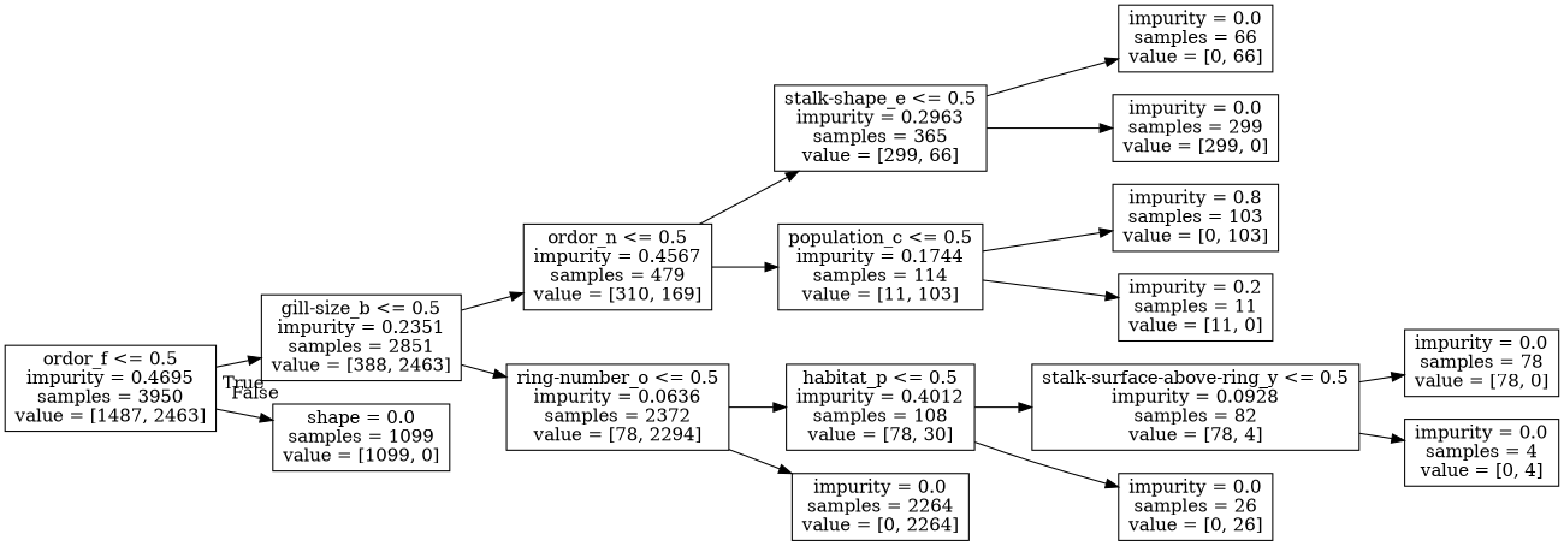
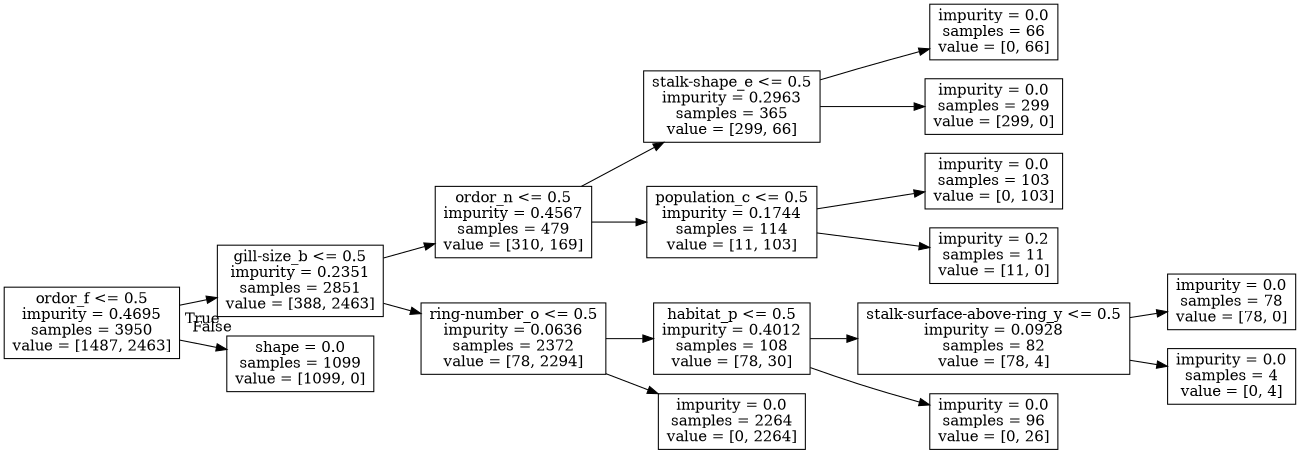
  digraph {
    rankdir=LR
    node [shape=box]
    n1 [label="ordor_f <= 0.5\nimpurity = 0.4695\nsamples = 3950\nvalue = [1487, 2463]"]
    n2 [label="gill-size_b <= 0.5\nimpurity = 0.2351\nsamples = 2851\nvalue = [388, 2463]"]
    n3 [label="shape = 0.0\nsamples = 1099\nvalue = [1099, 0]"]
    n4 [label="ordor_n <= 0.5\nimpurity = 0.4567\nsamples = 479\nvalue = [310, 169]"]
    n5 [label="ring-number_o <= 0.5\nimpurity = 0.0636\nsamples = 2372\nvalue = [78, 2294]"]
    n6 [label="stalk-shape_e <= 0.5\nimpurity = 0.2963\nsamples = 365\nvalue = [299, 66]"]
    n7 [label="population_c <= 0.5\nimpurity = 0.1744\nsamples = 114\nvalue = [11, 103]"]
    n8 [label="habitat_p <= 0.5\nimpurity = 0.4012\nsamples = 108\nvalue = [78, 30]"]
    n9 [label="impurity = 0.0\nsamples = 2264\nvalue = [0, 2264]"]
    n10 [label="impurity = 0.0\nsamples = 66\nvalue = [0, 66]"]
    n11 [label="impurity = 0.0\nsamples = 299\nvalue = [299, 0]"]
-   n12 [label="impurity = 0.8\nsamples = 103\nvalue = [0, 103]"]
+   n12 [label="impurity = 0.0\nsamples = 103\nvalue = [0, 103]"]
    n13 [label="impurity = 0.2\nsamples = 11\nvalue = [11, 0]"]
    n14 [label="stalk-surface-above-ring_y <= 0.5\nimpurity = 0.0928\nsamples = 82\nvalue = [78, 4]"]
-   n15 [label="impurity = 0.0\nsamples = 26\nvalue = [0, 26]"]
+   n15 [label="impurity = 0.0\nsamples = 96\nvalue = [0, 26]"]
    n16 [label="impurity = 0.0\nsamples = 78\nvalue = [78, 0]"]
    n17 [label="impurity = 0.0\nsamples = 4\nvalue = [0, 4]"]
    n1 -> n2 [headlabel=True labelangle=45 labeldistance=2.5]
    n1 -> n3 [headlabel=False labelangle=-45 labeldistance=2.5]
    n2 -> n4
    n2 -> n5
    n4 -> n6
    n4 -> n7
    n5 -> n8
    n5 -> n9
    n6 -> n10
    n6 -> n11
    n7 -> n12
    n7 -> n13
    n8 -> n14
    n8 -> n15
    n14 -> n16
    n14 -> n17
  }
